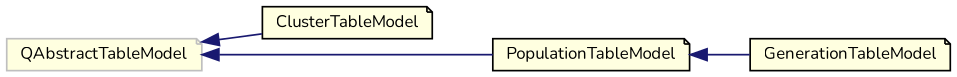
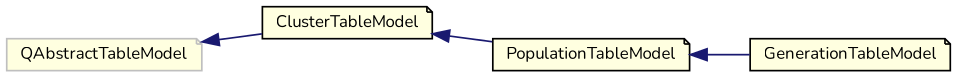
  digraph {
    fontname=Nunito
    rankdir=LR
    node [color=black fillcolor=lightyellow fontname=Nunito fontsize=10 shape=note style=filled]
    edge [color=midnightblue dir=back fontname=Nunito fontsize=10 labelfontname=Helvetica labelfontsize=10 style=solid]
    n1 [color=grey75 height=0.2 label=QAbstractTableModel width=0.4]
    n2 [height=0.2 label=ClusterTableModel width=0.4]
    n3 [height=0.2 label=PopulationTableModel width=0.4]
    n4 [height=0.2 label=GenerationTableModel width=0.4]
    n1 -> n2
-   n1 -> n3
+   n2 -> n3
    n3 -> n4
  }
